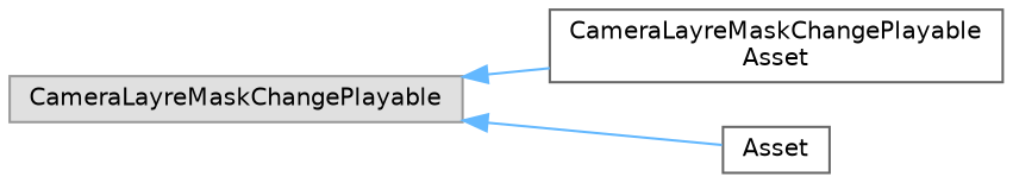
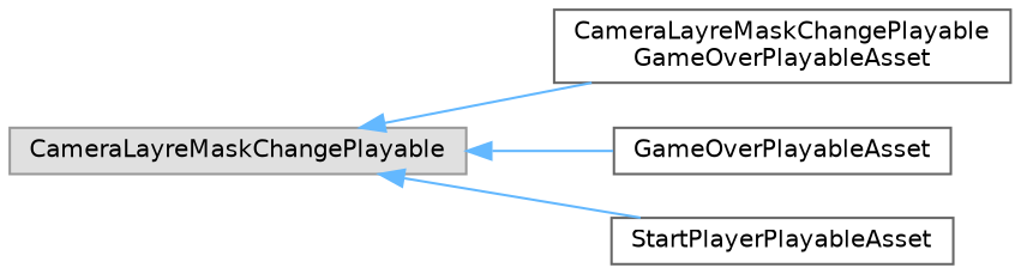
  digraph {
    rankdir=LR
    node [color=grey40 fillcolor=white fontname=Helvetica fontsize=10 shape=box style=filled]
    edge [color=steelblue1 dir=back fontname=Helvetica fontsize=10 labelfontname=Helvetica labelfontsize=10 style=solid]
    n1 [color=grey60 fillcolor="#E0E0E0" height=0.2 label=CameraLayreMaskChangePlayable width=0.4]
-   n2 [height=0.2 label="CameraLayreMaskChangePlayable\lAsset" width=0.4]
-   n4 [height=0.2 label=Asset width=0.4]
+   n2 [height=0.2 label="CameraLayreMaskChangePlayable\lGameOverPlayableAsset" width=0.4]
+   n3 [height=0.2 label=GameOverPlayableAsset width=0.4]
+   n4 [height=0.2 label=StartPlayerPlayableAsset width=0.4]
    n1 -> n2
+   n1 -> n3
    n1 -> n4
  }
